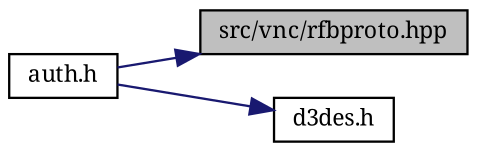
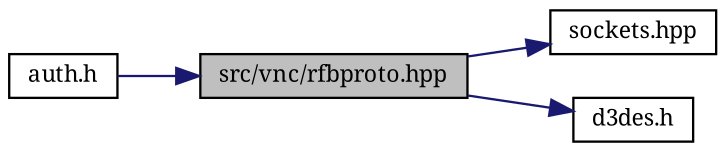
  digraph {
    fontname="Noto Serif"
    rankdir=LR
    node [color=black fontname="Noto Serif" fontsize=10 shape=record]
    edge [color=midnightblue fontname="Noto Serif" fontsize=10 labelfontname=FreeSans labelfontsize=10 style=solid]
    n1 [fillcolor=grey75 fontcolor=black height=0.2 label="src/vnc/rfbproto.hpp" style=filled width=0.4]
+   n2 [height=0.2 label="sockets.hpp" width=0.4]
    n3 [height=0.2 label="auth.h" width=0.4]
    n4 [height=0.2 label="d3des.h" width=0.4]
+   n1 -> n2
    n3 -> n1
-   n3 -> n4
+   n1 -> n4
  }
